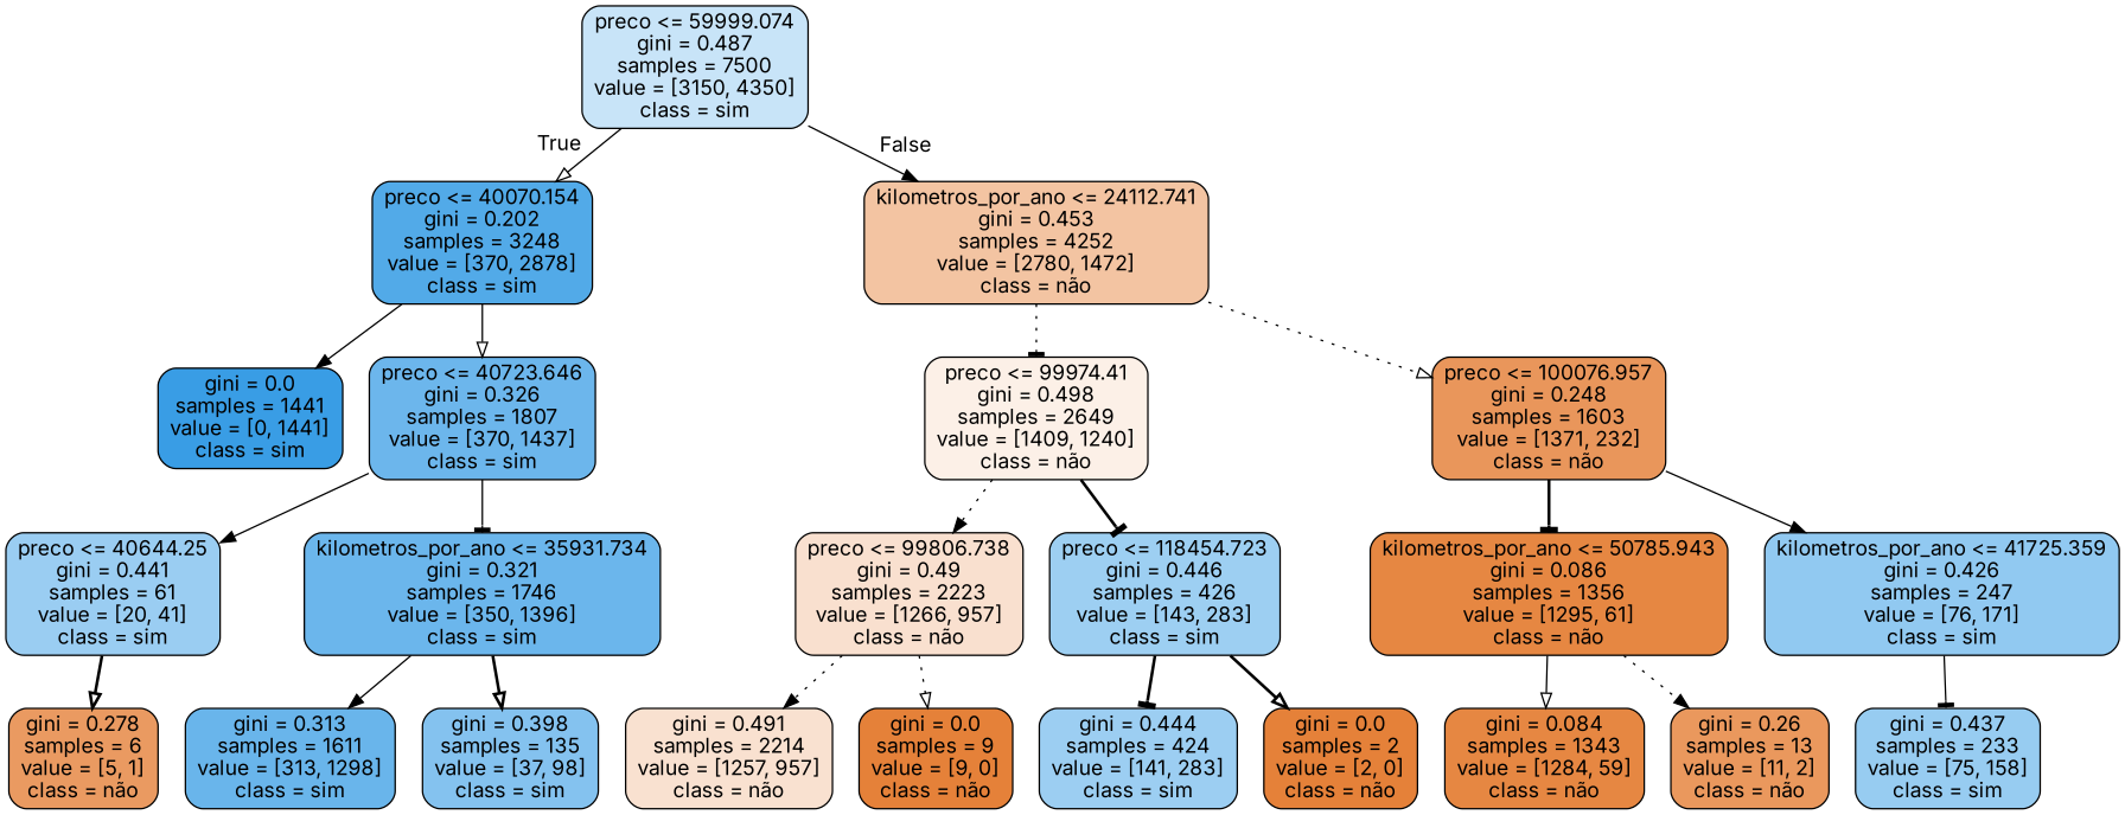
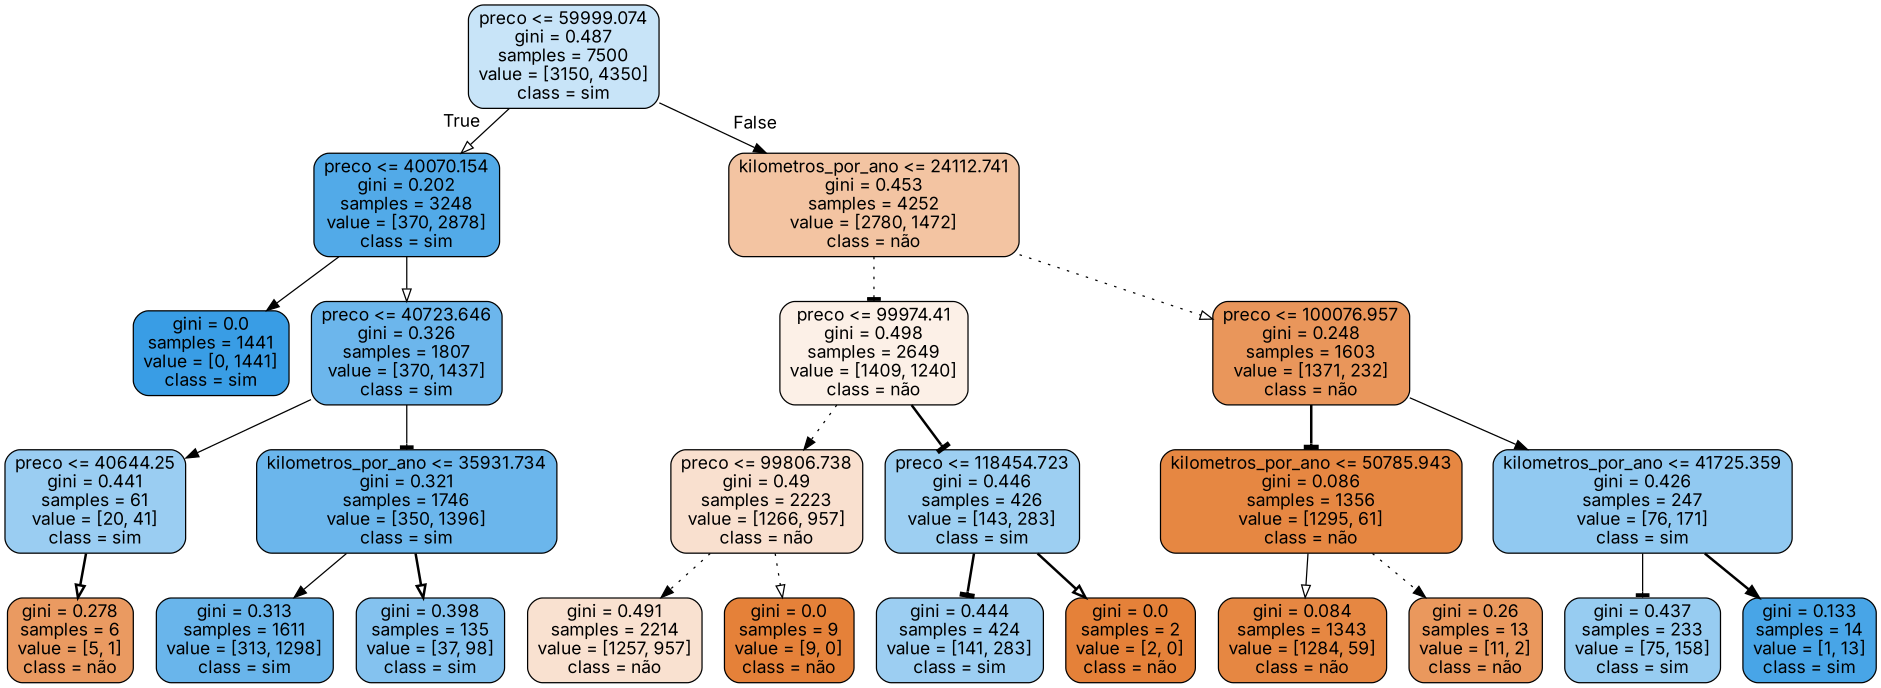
  digraph {
    fontname=Inter
    node [color=black fillcolor="#e68742" fontname=Inter shape=box style="filled, rounded"]
    edge [arrowhead=normal fontname=Inter style=solid]
    n1 [fillcolor="#c8e4f8" label="preco <= 59999.074\ngini = 0.487\nsamples = 7500\nvalue = [3150, 4350]\nclass = sim"]
    n2 [fillcolor="#52aae8" label="preco <= 40070.154\ngini = 0.202\nsamples = 3248\nvalue = [370, 2878]\nclass = sim"]
    n3 [fillcolor="#f3c4a2" label="kilometros_por_ano <= 24112.741\ngini = 0.453\nsamples = 4252\nvalue = [2780, 1472]\nclass = não"]
    n4 [fillcolor="#399de5" label="gini = 0.0\nsamples = 1441\nvalue = [0, 1441]\nclass = sim"]
    n5 [fillcolor="#6cb6ec" label="preco <= 40723.646\ngini = 0.326\nsamples = 1807\nvalue = [370, 1437]\nclass = sim"]
    n6 [fillcolor="#fcf0e7" label="preco <= 99974.41\ngini = 0.498\nsamples = 2649\nvalue = [1409, 1240]\nclass = não"]
    n7 [fillcolor="#e9965b" label="preco <= 100076.957\ngini = 0.248\nsamples = 1603\nvalue = [1371, 232]\nclass = não"]
    n8 [fillcolor="#9acdf2" label="preco <= 40644.25\ngini = 0.441\nsamples = 61\nvalue = [20, 41]\nclass = sim"]
    n9 [fillcolor="#6bb6ec" label="kilometros_por_ano <= 35931.734\ngini = 0.321\nsamples = 1746\nvalue = [350, 1396]\nclass = sim"]
    n10 [fillcolor="#ea9a61" label="gini = 0.278\nsamples = 6\nvalue = [5, 1]\nclass = não"]
    n11 [fillcolor="#69b5eb" label="gini = 0.313\nsamples = 1611\nvalue = [313, 1298]\nclass = sim"]
    n12 [fillcolor="#84c2ef" label="gini = 0.398\nsamples = 135\nvalue = [37, 98]\nclass = sim"]
    n13 [fillcolor="#f9e0cf" label="preco <= 99806.738\ngini = 0.49\nsamples = 2223\nvalue = [1266, 957]\nclass = não"]
    n14 [fillcolor="#9dcff2" label="preco <= 118454.723\ngini = 0.446\nsamples = 426\nvalue = [143, 283]\nclass = sim"]
    n15 [label="kilometros_por_ano <= 50785.943\ngini = 0.086\nsamples = 1356\nvalue = [1295, 61]\nclass = não"]
    n16 [fillcolor="#91c9f1" label="kilometros_por_ano <= 41725.359\ngini = 0.426\nsamples = 247\nvalue = [76, 171]\nclass = sim"]
    n17 [fillcolor="#f9e1d0" label="gini = 0.491\nsamples = 2214\nvalue = [1257, 957]\nclass = não"]
    n18 [fillcolor="#e58139" label="gini = 0.0\nsamples = 9\nvalue = [9, 0]\nclass = não"]
    n19 [fillcolor="#9ccef2" label="gini = 0.444\nsamples = 424\nvalue = [141, 283]\nclass = sim"]
    n20 [fillcolor="#e58139" label="gini = 0.0\nsamples = 2\nvalue = [2, 0]\nclass = não"]
    n21 [label="gini = 0.084\nsamples = 1343\nvalue = [1284, 59]\nclass = não"]
    n22 [fillcolor="#ea985d" label="gini = 0.26\nsamples = 13\nvalue = [11, 2]\nclass = não"]
    n23 [fillcolor="#97ccf1" label="gini = 0.437\nsamples = 233\nvalue = [75, 158]\nclass = sim"]
+   n24 [fillcolor="#48a5e7" label="gini = 0.133\nsamples = 14\nvalue = [1, 13]\nclass = sim"]
    n1 -> n2 [arrowhead=onormal headlabel=True labelangle=45 labeldistance=2.5]
    n1 -> n3 [headlabel=False labelangle=-45 labeldistance=2.5]
    n2 -> n4
    n2 -> n5 [arrowhead=onormal]
    n3 -> n6 [arrowhead=tee style=dotted]
    n3 -> n7 [arrowhead=onormal style=dotted]
    n5 -> n8
    n5 -> n9 [arrowhead=tee]
    n6 -> n13 [style=dotted]
    n6 -> n14 [arrowhead=tee style=bold]
    n7 -> n15 [arrowhead=tee style=bold]
    n7 -> n16
    n8 -> n10 [arrowhead=onormal style=bold]
    n9 -> n11
    n9 -> n12 [arrowhead=onormal style=bold]
    n13 -> n17 [style=dotted]
    n13 -> n18 [arrowhead=onormal style=dotted]
    n14 -> n19 [arrowhead=tee style=bold]
    n14 -> n20 [arrowhead=onormal style=bold]
    n15 -> n21 [arrowhead=onormal]
    n15 -> n22 [style=dotted]
    n16 -> n23 [arrowhead=tee]
+   n16 -> n24 [style=bold]
  }
